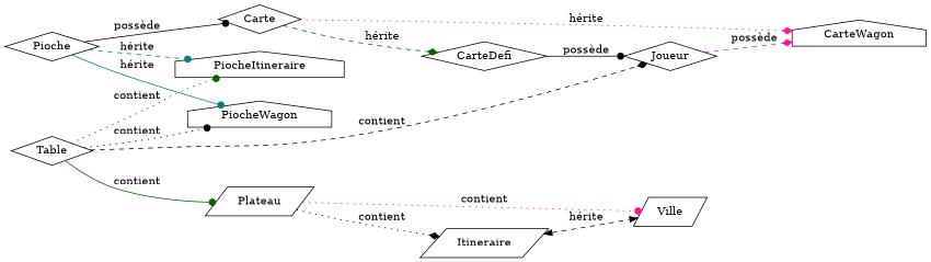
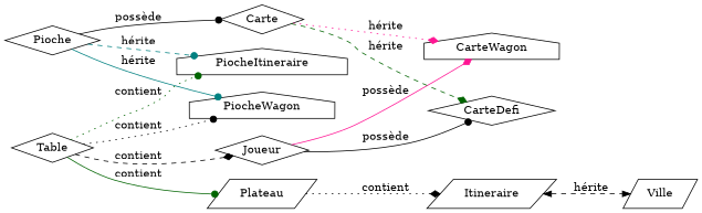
  digraph {
    rankdir=LR
    node [shape=diamond]
    edge [arrowhead=dot color=black style=dotted]
    n1 [label=Table]
    n2 [label=Joueur]
    n3 [label=PiocheWagon shape=house]
    n4 [label=PiocheItineraire shape=house]
    n5 [label=Plateau shape=parallelogram]
    n6 [label=CarteDefi]
    n7 [label=CarteWagon shape=house]
    n8 [label=Itineraire shape=parallelogram]
    n9 [label=Ville shape=parallelogram]
    n10 [label=Carte]
    n11 [label=Pioche]
    n1 -> n2 [arrowhead=diamond label=contient style=dashed]
    n1 -> n3 [label=contient]
    n1 -> n4 [color=darkgreen label=contient]
    n1 -> n5 [color=darkgreen label=contient style=solid]
-   n6 -> n2 [label="possède" style=solid]
-   n2 -> n7 [arrowhead=diamond color=deeppink label="possède" style=dashed]
+   n2 -> n6 [label="possède" style=solid]
+   n2 -> n7 [arrowhead=diamond color=deeppink label="possède" style=solid]
    n5 -> n8 [arrowhead=diamond label=contient]
-   n5 -> n9 [color=deeppink label=contient]
    n8 -> n9 [dir=both label="hérite" style=dashed arrowhead=""]
    n10 -> n6 [arrowhead=diamond color=darkgreen label="hérite" style=dashed]
    n10 -> n7 [arrowhead=diamond color=deeppink label="hérite"]
    n11 -> n3 [color=teal label="hérite" style=solid]
    n11 -> n4 [color=teal label="hérite" style=dashed]
    n11 -> n10 [label="possède" style=solid]
  }
